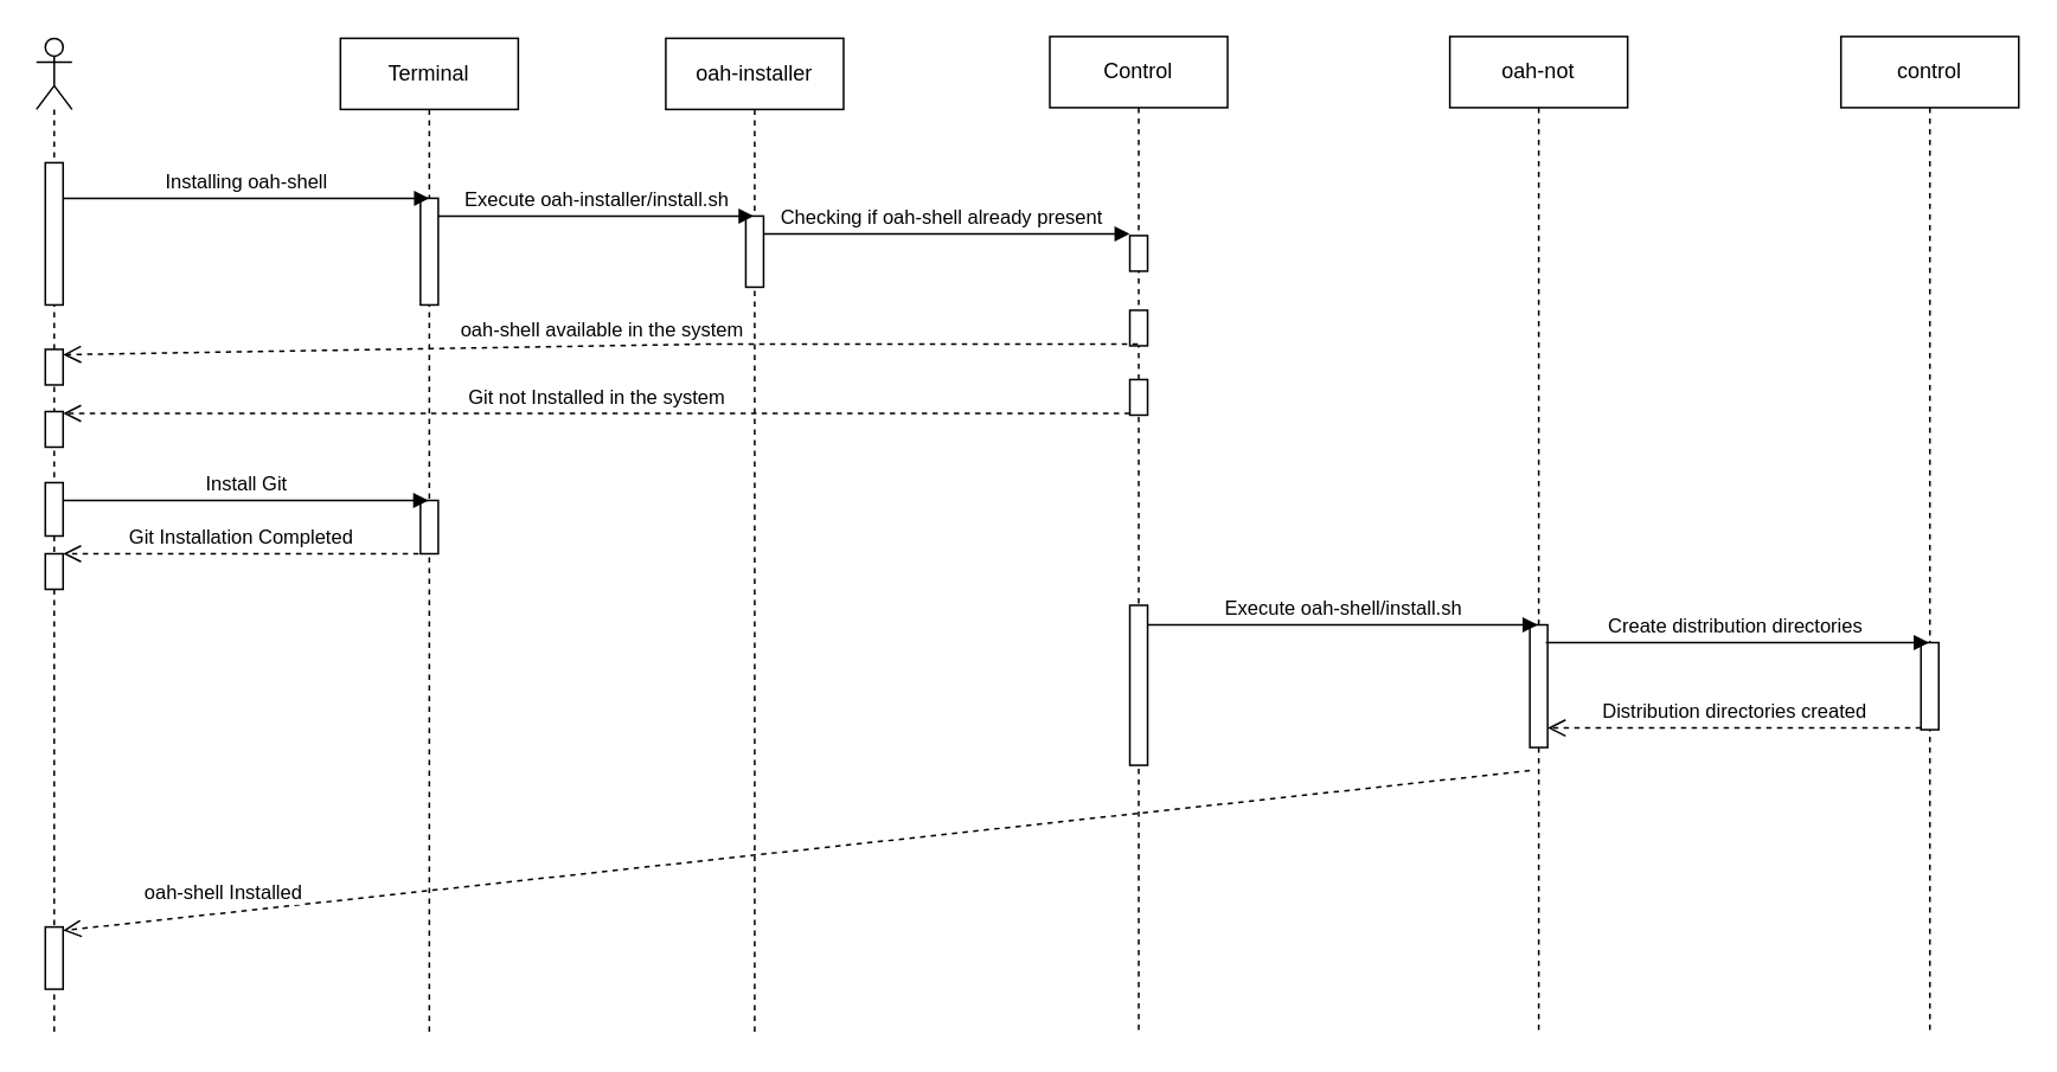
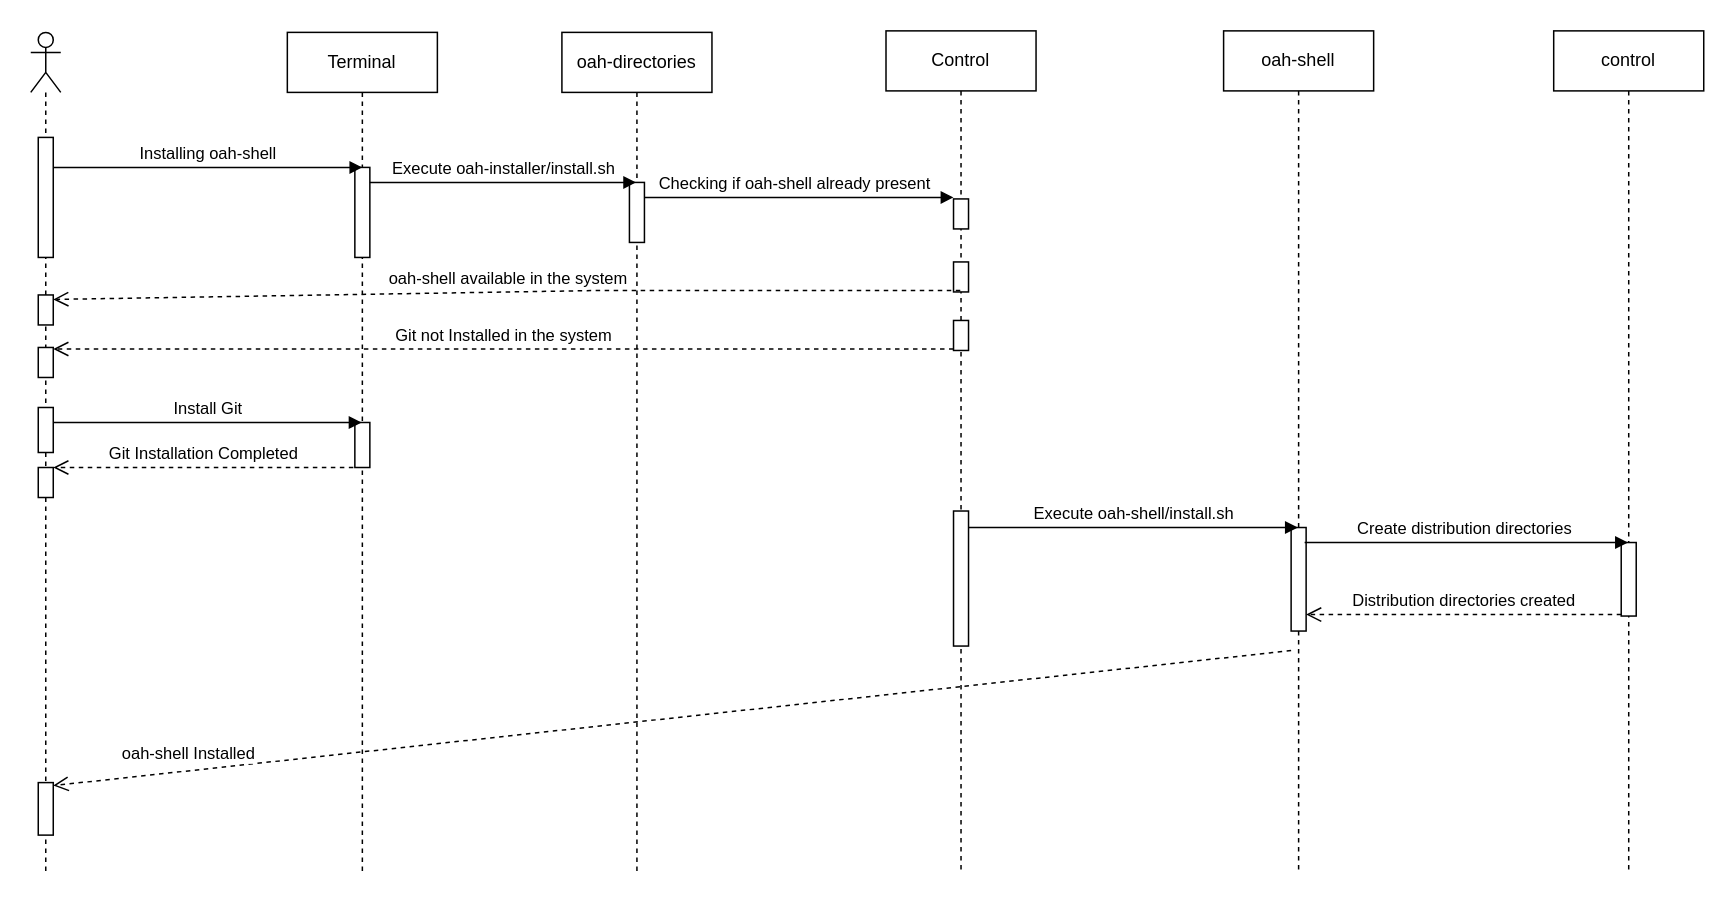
  <mxCell id="0" />
  <mxCell id="1" parent="0" />
  <mxCell id="2" value="Terminal" style="shape=umlLifeline;perimeter=lifelinePerimeter;whiteSpace=wrap;html=1;container=1;dropTarget=0;collapsible=0;recursiveResize=0;outlineConnect=0;portConstraint=eastwest;newEdgeStyle={&quot;curved&quot;:0,&quot;rounded&quot;:0};" vertex="1" parent="1"><mxGeometry x="191" y="21" width="100" height="560" as="geometry" /></mxCell>
  <mxCell id="3" value="" style="html=1;points=[[0,0,0,0,5],[0,1,0,0,-5],[1,0,0,0,5],[1,1,0,0,-5]];perimeter=orthogonalPerimeter;outlineConnect=0;targetShapes=umlLifeline;portConstraint=eastwest;newEdgeStyle={&quot;curved&quot;:0,&quot;rounded&quot;:0};" vertex="1" parent="2"><mxGeometry x="45" y="90" width="10" height="60" as="geometry" /></mxCell>
  <mxCell id="4" value="" style="html=1;points=[[0,0,0,0,5],[0,1,0,0,-5],[1,0,0,0,5],[1,1,0,0,-5]];perimeter=orthogonalPerimeter;outlineConnect=0;targetShapes=umlLifeline;portConstraint=eastwest;newEdgeStyle={&quot;curved&quot;:0,&quot;rounded&quot;:0};" vertex="1" parent="2"><mxGeometry x="45" y="260" width="10" height="30" as="geometry" /></mxCell>
  <mxCell id="5" value="Control" style="shape=umlLifeline;perimeter=lifelinePerimeter;whiteSpace=wrap;html=1;container=1;dropTarget=0;collapsible=0;recursiveResize=0;outlineConnect=0;portConstraint=eastwest;newEdgeStyle={&quot;curved&quot;:0,&quot;rounded&quot;:0};" vertex="1" parent="1"><mxGeometry x="590" y="20" width="100" height="561" as="geometry" /></mxCell>
  <mxCell id="6" value="" style="html=1;points=[[0,0,0,0,5],[0,1,0,0,-5],[1,0,0,0,5],[1,1,0,0,-5]];perimeter=orthogonalPerimeter;outlineConnect=0;targetShapes=umlLifeline;portConstraint=eastwest;newEdgeStyle={&quot;curved&quot;:0,&quot;rounded&quot;:0};" vertex="1" parent="5"><mxGeometry x="45" y="112" width="10" height="20" as="geometry" /></mxCell>
  <mxCell id="7" value="" style="html=1;points=[[0,0,0,0,5],[0,1,0,0,-5],[1,0,0,0,5],[1,1,0,0,-5]];perimeter=orthogonalPerimeter;outlineConnect=0;targetShapes=umlLifeline;portConstraint=eastwest;newEdgeStyle={&quot;curved&quot;:0,&quot;rounded&quot;:0};" vertex="1" parent="5"><mxGeometry x="45" y="154" width="10" height="20" as="geometry" /></mxCell>
  <mxCell id="8" value="" style="html=1;points=[[0,0,0,0,5],[0,1,0,0,-5],[1,0,0,0,5],[1,1,0,0,-5]];perimeter=orthogonalPerimeter;outlineConnect=0;targetShapes=umlLifeline;portConstraint=eastwest;newEdgeStyle={&quot;curved&quot;:0,&quot;rounded&quot;:0};" vertex="1" parent="5"><mxGeometry x="45" y="193" width="10" height="20" as="geometry" /></mxCell>
  <mxCell id="9" value="" style="html=1;points=[[0,0,0,0,5],[0,1,0,0,-5],[1,0,0,0,5],[1,1,0,0,-5]];perimeter=orthogonalPerimeter;outlineConnect=0;targetShapes=umlLifeline;portConstraint=eastwest;newEdgeStyle={&quot;curved&quot;:0,&quot;rounded&quot;:0};" vertex="1" parent="5"><mxGeometry x="45" y="320" width="10" height="90" as="geometry" /></mxCell>
  <mxCell id="10" value="" style="shape=umlLifeline;perimeter=lifelinePerimeter;whiteSpace=wrap;html=1;container=1;dropTarget=0;collapsible=0;recursiveResize=0;outlineConnect=0;portConstraint=eastwest;newEdgeStyle={&quot;curved&quot;:0,&quot;rounded&quot;:0};participant=umlActor;" vertex="1" parent="1"><mxGeometry x="20" y="21" width="20" height="560" as="geometry" /></mxCell>
  <mxCell id="11" value="" style="html=1;points=[[0,0,0,0,5],[0,1,0,0,-5],[1,0,0,0,5],[1,1,0,0,-5]];perimeter=orthogonalPerimeter;outlineConnect=0;targetShapes=umlLifeline;portConstraint=eastwest;newEdgeStyle={&quot;curved&quot;:0,&quot;rounded&quot;:0};" vertex="1" parent="10"><mxGeometry x="5" y="70" width="10" height="80" as="geometry" /></mxCell>
  <mxCell id="12" value="" style="html=1;points=[[0,0,0,0,5],[0,1,0,0,-5],[1,0,0,0,5],[1,1,0,0,-5]];perimeter=orthogonalPerimeter;outlineConnect=0;targetShapes=umlLifeline;portConstraint=eastwest;newEdgeStyle={&quot;curved&quot;:0,&quot;rounded&quot;:0};" vertex="1" parent="10"><mxGeometry x="5" y="175" width="10" height="20" as="geometry" /></mxCell>
  <mxCell id="13" value="" style="html=1;points=[[0,0,0,0,5],[0,1,0,0,-5],[1,0,0,0,5],[1,1,0,0,-5]];perimeter=orthogonalPerimeter;outlineConnect=0;targetShapes=umlLifeline;portConstraint=eastwest;newEdgeStyle={&quot;curved&quot;:0,&quot;rounded&quot;:0};" vertex="1" parent="10"><mxGeometry x="5" y="210" width="10" height="20" as="geometry" /></mxCell>
  <mxCell id="14" value="" style="html=1;points=[[0,0,0,0,5],[0,1,0,0,-5],[1,0,0,0,5],[1,1,0,0,-5]];perimeter=orthogonalPerimeter;outlineConnect=0;targetShapes=umlLifeline;portConstraint=eastwest;newEdgeStyle={&quot;curved&quot;:0,&quot;rounded&quot;:0};" vertex="1" parent="10"><mxGeometry x="5" y="250" width="10" height="30" as="geometry" /></mxCell>
  <mxCell id="15" value="" style="html=1;points=[[0,0,0,0,5],[0,1,0,0,-5],[1,0,0,0,5],[1,1,0,0,-5]];perimeter=orthogonalPerimeter;outlineConnect=0;targetShapes=umlLifeline;portConstraint=eastwest;newEdgeStyle={&quot;curved&quot;:0,&quot;rounded&quot;:0};" vertex="1" parent="10"><mxGeometry x="5" y="290" width="10" height="20" as="geometry" /></mxCell>
  <mxCell id="16" value="" style="html=1;points=[[0,0,0,0,5],[0,1,0,0,-5],[1,0,0,0,5],[1,1,0,0,-5]];perimeter=orthogonalPerimeter;outlineConnect=0;targetShapes=umlLifeline;portConstraint=eastwest;newEdgeStyle={&quot;curved&quot;:0,&quot;rounded&quot;:0};" vertex="1" parent="10"><mxGeometry x="5" y="500" width="10" height="35" as="geometry" /></mxCell>
  <mxCell id="17" value="Installing oah-shell" style="html=1;verticalAlign=bottom;endArrow=block;curved=0;rounded=0;entryX=0.5;entryY=0;entryDx=0;entryDy=0;entryPerimeter=0;" edge="1" parent="1" target="3"><mxGeometry width="80" relative="1" as="geometry"><mxPoint x="35" y="111" as="sourcePoint" /><mxPoint x="234.5" y="111" as="targetPoint" /></mxGeometry></mxCell>
  <mxCell id="18" value="Checking if oah-shell already present" style="html=1;verticalAlign=bottom;endArrow=block;curved=0;rounded=0;entryX=0;entryY=0;entryDx=0;entryDy=5;entryPerimeter=0;" edge="1" parent="1" source="24"><mxGeometry x="-0.003" width="80" relative="1" as="geometry"><mxPoint x="441" y="131" as="sourcePoint" /><mxPoint x="635" y="131" as="targetPoint" /><mxPoint as="offset" /></mxGeometry></mxCell>
  <mxCell id="19" value="oah-shell available in the system" style="html=1;verticalAlign=bottom;endArrow=open;dashed=1;endSize=8;curved=0;rounded=0;" edge="1" parent="1"><mxGeometry relative="1" as="geometry"><mxPoint x="639.5" y="193" as="sourcePoint" /><mxPoint x="35" y="199" as="targetPoint" /><Array as="points"><mxPoint x="400" y="193" /></Array></mxGeometry></mxCell>
  <mxCell id="20" value="Git not Installed in the system" style="html=1;verticalAlign=bottom;endArrow=open;dashed=1;endSize=8;curved=0;rounded=0;exitX=0;exitY=1;exitDx=0;exitDy=-5;exitPerimeter=0;" edge="1" parent="1" target="13"><mxGeometry x="0.001" relative="1" as="geometry"><mxPoint x="635" y="232" as="sourcePoint" /><mxPoint x="35" y="235" as="targetPoint" /><mxPoint as="offset" /></mxGeometry></mxCell>
  <mxCell id="21" value="Install Git" style="html=1;verticalAlign=bottom;endArrow=block;curved=0;rounded=0;" edge="1" parent="1" target="2"><mxGeometry width="80" relative="1" as="geometry"><mxPoint x="35" y="281" as="sourcePoint" /><mxPoint x="115" y="281" as="targetPoint" /></mxGeometry></mxCell>
  <mxCell id="22" value="Git Installation Completed" style="html=1;verticalAlign=bottom;endArrow=open;dashed=1;endSize=8;curved=0;rounded=0;" edge="1" parent="1"><mxGeometry relative="1" as="geometry"><mxPoint x="235" y="311" as="sourcePoint" /><mxPoint x="35" y="311" as="targetPoint" /><Array as="points"><mxPoint x="145" y="311" /></Array></mxGeometry></mxCell>
  <mxCell id="23" value="oah-shell Installed" style="html=1;verticalAlign=bottom;endArrow=open;dashed=1;endSize=8;curved=0;rounded=0;" edge="1" parent="1"><mxGeometry x="0.781" y="-2" relative="1" as="geometry"><mxPoint x="860" y="433" as="sourcePoint" /><mxPoint x="35" y="523" as="targetPoint" /><mxPoint as="offset" /></mxGeometry></mxCell>
- <mxCell id="24" value="oah-installer" style="shape=umlLifeline;perimeter=lifelinePerimeter;whiteSpace=wrap;html=1;container=1;dropTarget=0;collapsible=0;recursiveResize=0;outlineConnect=0;portConstraint=eastwest;newEdgeStyle={&quot;curved&quot;:0,&quot;rounded&quot;:0};" vertex="1" parent="1"><mxGeometry x="374" y="21" width="100" height="560" as="geometry" /></mxCell>
+ <mxCell id="24" value="oah-directories" style="shape=umlLifeline;perimeter=lifelinePerimeter;whiteSpace=wrap;html=1;container=1;dropTarget=0;collapsible=0;recursiveResize=0;outlineConnect=0;portConstraint=eastwest;newEdgeStyle={&quot;curved&quot;:0,&quot;rounded&quot;:0};" vertex="1" parent="1"><mxGeometry x="374" y="21" width="100" height="560" as="geometry" /></mxCell>
  <mxCell id="25" value="" style="html=1;points=[[0,0,0,0,5],[0,1,0,0,-5],[1,0,0,0,5],[1,1,0,0,-5]];perimeter=orthogonalPerimeter;outlineConnect=0;targetShapes=umlLifeline;portConstraint=eastwest;newEdgeStyle={&quot;curved&quot;:0,&quot;rounded&quot;:0};" vertex="1" parent="24"><mxGeometry x="45" y="100" width="10" height="40" as="geometry" /></mxCell>
  <mxCell id="26" value="Execute oah-installer/install.sh" style="html=1;verticalAlign=bottom;endArrow=block;curved=0;rounded=0;exitX=1;exitY=0;exitDx=0;exitDy=5;exitPerimeter=0;" edge="1" parent="1"><mxGeometry width="80" relative="1" as="geometry"><mxPoint x="246" y="121" as="sourcePoint" /><mxPoint x="423.5" y="121" as="targetPoint" /></mxGeometry></mxCell>
- <mxCell id="27" value="oah-not" style="shape=umlLifeline;perimeter=lifelinePerimeter;whiteSpace=wrap;html=1;container=1;dropTarget=0;collapsible=0;recursiveResize=0;outlineConnect=0;portConstraint=eastwest;newEdgeStyle={&quot;curved&quot;:0,&quot;rounded&quot;:0};" vertex="1" parent="1"><mxGeometry x="815" y="20" width="100" height="561" as="geometry" /></mxCell>
+ <mxCell id="27" value="oah-shell" style="shape=umlLifeline;perimeter=lifelinePerimeter;whiteSpace=wrap;html=1;container=1;dropTarget=0;collapsible=0;recursiveResize=0;outlineConnect=0;portConstraint=eastwest;newEdgeStyle={&quot;curved&quot;:0,&quot;rounded&quot;:0};" vertex="1" parent="1"><mxGeometry x="815" y="20" width="100" height="561" as="geometry" /></mxCell>
  <mxCell id="28" value="" style="html=1;points=[[0,0,0,0,5],[0,1,0,0,-5],[1,0,0,0,5],[1,1,0,0,-5]];perimeter=orthogonalPerimeter;outlineConnect=0;targetShapes=umlLifeline;portConstraint=eastwest;newEdgeStyle={&quot;curved&quot;:0,&quot;rounded&quot;:0};" vertex="1" parent="27"><mxGeometry x="45" y="331" width="10" height="69" as="geometry" /></mxCell>
  <mxCell id="29" value="control" style="shape=umlLifeline;perimeter=lifelinePerimeter;whiteSpace=wrap;html=1;container=1;dropTarget=0;collapsible=0;recursiveResize=0;outlineConnect=0;portConstraint=eastwest;newEdgeStyle={&quot;curved&quot;:0,&quot;rounded&quot;:0};" vertex="1" parent="1"><mxGeometry x="1035" y="20" width="100" height="561" as="geometry" /></mxCell>
  <mxCell id="30" value="" style="html=1;points=[[0,0,0,0,5],[0,1,0,0,-5],[1,0,0,0,5],[1,1,0,0,-5]];perimeter=orthogonalPerimeter;outlineConnect=0;targetShapes=umlLifeline;portConstraint=eastwest;newEdgeStyle={&quot;curved&quot;:0,&quot;rounded&quot;:0};" vertex="1" parent="29"><mxGeometry x="45" y="341" width="10" height="49" as="geometry" /></mxCell>
  <mxCell id="31" value="Execute oah-shell/install.sh" style="html=1;verticalAlign=bottom;endArrow=block;curved=0;rounded=0;" edge="1" parent="1" target="27"><mxGeometry width="80" relative="1" as="geometry"><mxPoint x="645" y="351" as="sourcePoint" /><mxPoint x="725" y="351" as="targetPoint" /></mxGeometry></mxCell>
  <mxCell id="32" value="Create distribution directories&amp;nbsp;" style="html=1;verticalAlign=bottom;endArrow=block;curved=0;rounded=0;" edge="1" parent="1" target="29"><mxGeometry width="80" relative="1" as="geometry"><mxPoint x="869" y="361" as="sourcePoint" /><mxPoint x="949" y="361" as="targetPoint" /></mxGeometry></mxCell>
  <mxCell id="33" value="Distribution directories created" style="html=1;verticalAlign=bottom;endArrow=open;dashed=1;endSize=8;curved=0;rounded=0;" edge="1" parent="1" target="28"><mxGeometry relative="1" as="geometry"><mxPoint x="1080" y="409" as="sourcePoint" /><mxPoint x="875" y="409" as="targetPoint" /></mxGeometry></mxCell>
